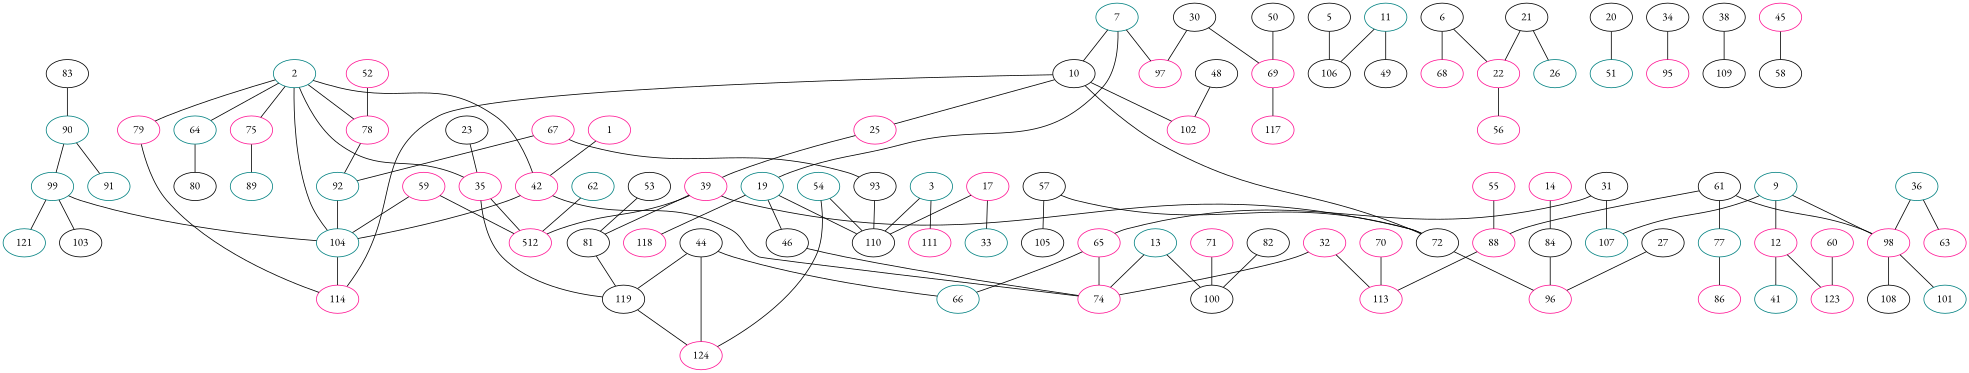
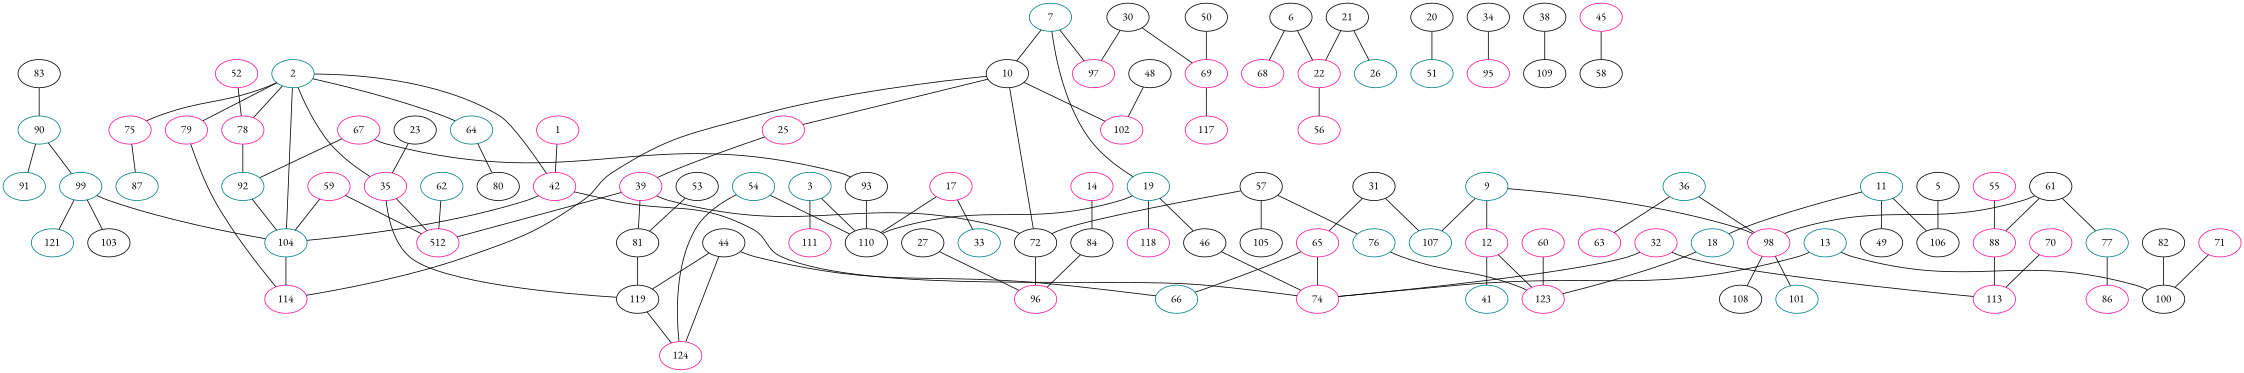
  graph {
    fontname="EB Garamond"
    node [color=deeppink fontname="EB Garamond"]
    edge [fontname="EB Garamond"]
    1
    42
    104 [color=teal]
    74
    114
    2 [color=teal]
    35
    79
    78
    64 [color=teal]
    75
    119 [color=black]
    n13 [label=512]
    92 [color=teal]
    80 [color=black]
-   87 [color=teal label=89]
+   87 [color=teal]
    124
    3 [color=teal]
    110 [color=black]
    111
    5 [color=black]
    106 [color=black]
    6 [color=black]
    22
    68
    56
    7 [color=teal]
    97
    19 [color=teal]
    10 [color=black]
    46 [color=black]
    118
    102
    25
    72 [color=black]
    39
    96
    9 [color=teal]
    98
    12
    107 [color=teal]
    108 [color=black]
    101 [color=teal]
    41 [color=teal]
    123
    81 [color=black]
    11 [color=teal]
+   18 [color=teal]
    49 [color=black]
    13 [color=teal]
    100 [color=black]
    84 [color=black]
    14
    17
    33 [color=teal]
    20 [color=black]
    51 [color=teal]
    21 [color=black]
    26 [color=teal]
    23 [color=black]
    27 [color=black]
    30 [color=black]
    69
    117
    31 [color=black]
    65
    66 [color=teal]
    32
    113
    34 [color=black]
    95
    36 [color=teal]
    63
    38 [color=black]
    109 [color=black]
    44 [color=black]
    58 [color=black]
    45
    48 [color=black]
    50 [color=black]
    52
    53 [color=black]
    54 [color=teal]
    55
    88
    57 [color=black]
    105 [color=black]
+   76 [color=teal]
    59
    60
    61 [color=black]
    77 [color=teal]
    86
    62 [color=teal]
    67
    93 [color=black]
    70
    71
    82 [color=black]
    83 [color=black]
    90 [color=teal]
    99 [color=teal]
    91 [color=teal]
    121 [color=teal]
    103 [color=black]
    1 -- 42
    42 -- 104
    42 -- 74
    104 -- 114
    2 -- 42
    2 -- 104
    2 -- 35
    2 -- 79
    2 -- 78
    2 -- 64
    2 -- 75
    35 -- 119
    35 -- n13
    79 -- 114
    78 -- 92
    64 -- 80
    75 -- 87
    119 -- 124
    92 -- 104
    3 -- 110
    3 -- 111
    5 -- 106
    6 -- 22
    6 -- 68
    22 -- 56
    7 -- 97
    7 -- 19
    7 -- 10
    19 -- 110
    19 -- 46
    19 -- 118
    10 -- 114
    10 -- 102
    10 -- 25
    10 -- 72
    46 -- 74
    25 -- 39
    72 -- 96
    39 -- n13
    39 -- 72
    39 -- 81
    9 -- 98
    9 -- 12
    9 -- 107
    98 -- 108
    98 -- 101
    12 -- 41
    12 -- 123
    81 -- 119
    11 -- 106
+   11 -- 18
    11 -- 49
+   18 -- 123
    13 -- 74
    13 -- 100
    84 -- 96
    14 -- 84
    17 -- 110
    17 -- 33
    20 -- 51
    21 -- 22
    21 -- 26
    23 -- 35
    27 -- 96
    30 -- 97
    30 -- 69
    69 -- 117
    31 -- 107
    31 -- 65
    65 -- 74
    65 -- 66
    32 -- 74
    32 -- 113
    34 -- 95
    36 -- 98
    36 -- 63
    38 -- 109
    44 -- 119
    44 -- 124
    44 -- 66
    45 -- 58
    48 -- 102
    50 -- 69
    52 -- 78
    53 -- 81
    54 -- 124
    54 -- 110
    55 -- 88
    88 -- 113
    57 -- 72
    57 -- 105
+   57 -- 76
+   76 -- 123
    59 -- 104
    59 -- n13
    60 -- 123
    61 -- 98
    61 -- 88
    61 -- 77
    77 -- 86
    62 -- n13
    67 -- 92
    67 -- 93
    93 -- 110
    70 -- 113
    71 -- 100
    82 -- 100
    83 -- 90
    90 -- 99
    90 -- 91
    99 -- 104
    99 -- 121
    99 -- 103
  }
